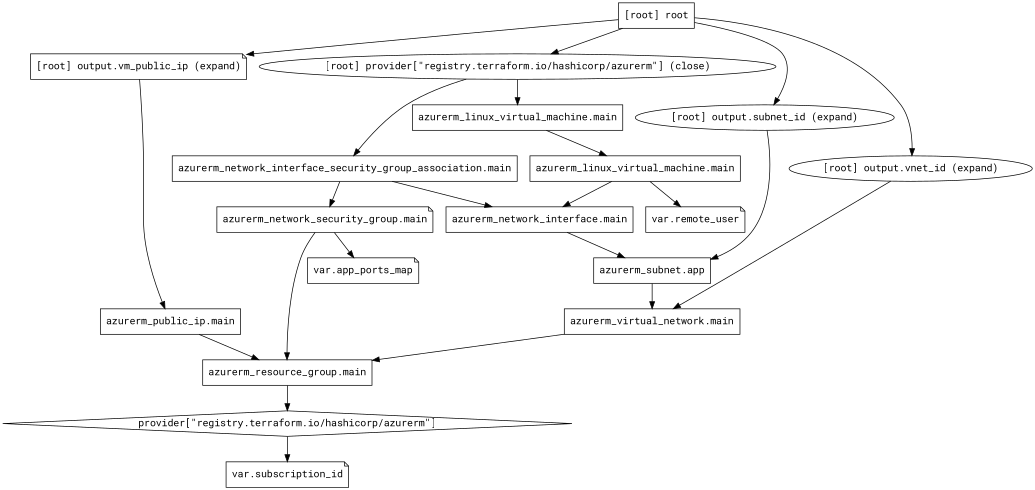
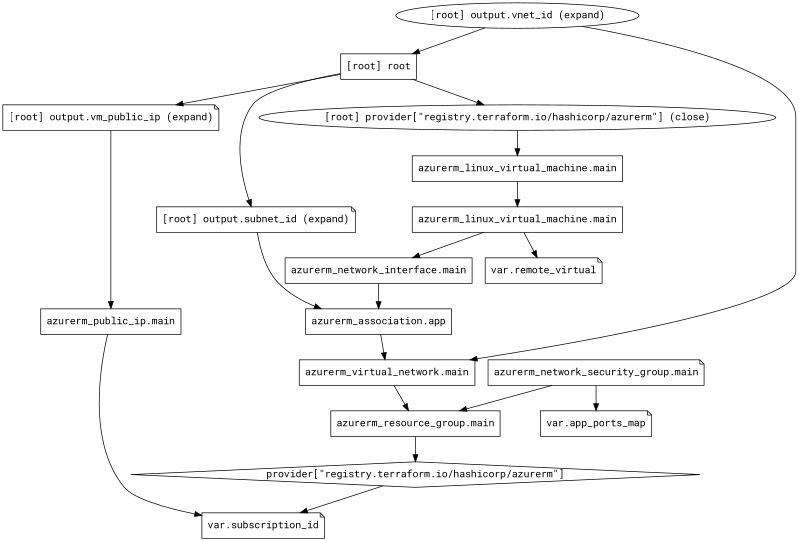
  digraph {
    compound=true
    fontname="Roboto Mono"
    newrank=true
    node [fontname="Roboto Mono" shape=box]
    edge [fontname="Roboto Mono"]
    n1 [label="azurerm_linux_virtual_machine.main"]
    n2 [label="azurerm_linux_virtual_machine.main"]
    n3 [label="azurerm_network_interface.main"]
-   n4 [label="var.remote_user" shape=note]
+   n4 [label="var.remote_virtual" shape=note]
    n5 [label="azurerm_public_ip.main"]
-   n6 [label="azurerm_subnet.app"]
-   n7 [label="azurerm_network_interface_security_group_association.main"]
+   n6 [label="azurerm_association.app"]
    n8 [label="azurerm_network_security_group.main" shape=note]
    n9 [label="azurerm_resource_group.main"]
    n10 [label="var.app_ports_map" shape=note]
    n11 [label="provider[\"registry.terraform.io/hashicorp/azurerm\"]" shape=diamond]
    n12 [label="azurerm_virtual_network.main"]
    n13 [label="var.subscription_id" shape=note]
-   "[root] output.subnet_id (expand)" [shape=""]
+   "[root] output.subnet_id (expand)" [shape=note]
    "[root] output.vm_public_ip (expand)" [shape=note]
    "[root] output.vnet_id (expand)" [shape=""]
    "[root] provider[\"registry.terraform.io/hashicorp/azurerm\"] (close)" [shape=""]
    "[root] root"
    subgraph sub_1 {
      n1
      n2
      n3
      n4
      n5
      n6
-     n7
      n8
      n9
      n10
      n11
      n12
      n13
      "[root] output.subnet_id (expand)"
      "[root] output.vm_public_ip (expand)"
      "[root] output.vnet_id (expand)"
      "[root] provider[\"registry.terraform.io/hashicorp/azurerm\"] (close)"
      "[root] root"
    }
    n1 -> n2
    n2 -> n3
    n2 -> n4
    n3 -> n6
-   n5 -> n9
+   n5 -> n13
    n6 -> n12
-   n7 -> n3
-   n7 -> n8
    n8 -> n9
    n8 -> n10
    n9 -> n11
    n11 -> n13
    n12 -> n9
    "[root] output.subnet_id (expand)" -> n6
    "[root] output.vm_public_ip (expand)" -> n5
    "[root] output.vnet_id (expand)" -> n12
    "[root] provider[\"registry.terraform.io/hashicorp/azurerm\"] (close)" -> n1
-   "[root] provider[\"registry.terraform.io/hashicorp/azurerm\"] (close)" -> n7
    "[root] root" -> "[root] output.subnet_id (expand)"
    "[root] root" -> "[root] output.vm_public_ip (expand)"
-   "[root] root" -> "[root] output.vnet_id (expand)"
+   "[root] output.vnet_id (expand)" -> "[root] root"
    "[root] root" -> "[root] provider[\"registry.terraform.io/hashicorp/azurerm\"] (close)"
  }
